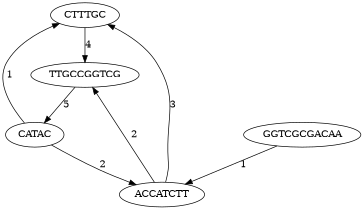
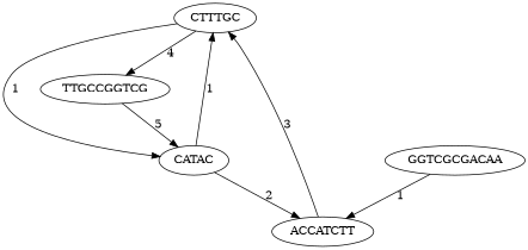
  digraph {
    nodesep=0.7
    CTTTGC
    CATAC
    TTGCCGGTCG
    ACCATCTT
    GGTCGCGACAA
+   CTTTGC -> CATAC [label=1]
    CTTTGC -> TTGCCGGTCG [label=4]
    CATAC -> CTTTGC [label=1]
    CATAC -> ACCATCTT [label=2]
    TTGCCGGTCG -> CATAC [label=5]
    ACCATCTT -> CTTTGC [label=3]
-   ACCATCTT -> TTGCCGGTCG [label=2]
    GGTCGCGACAA -> ACCATCTT [label=1]
  }
